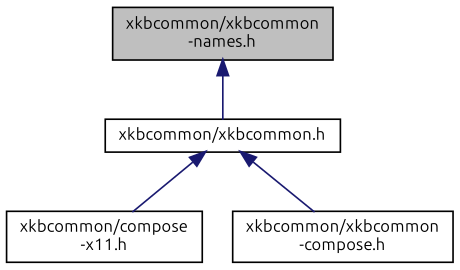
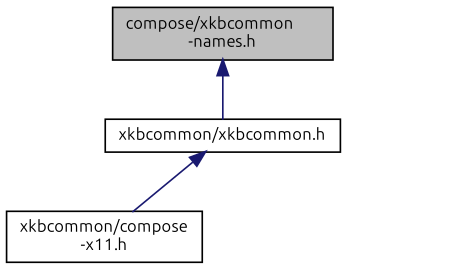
  digraph {
    fontname=Ubuntu
    node [color=black fillcolor=white fontname=Ubuntu fontsize=10 shape=record style=filled]
    edge [color=midnightblue dir=back fontname=Ubuntu fontsize=10 labelfontname=Helvetica labelfontsize=10 style=solid]
-   n1 [fillcolor=grey75 fontcolor=black height=0.2 label="xkbcommon/xkbcommon\l-names.h" width=0.4]
+   n1 [fillcolor=grey75 fontcolor=black height=0.2 label="compose/xkbcommon\l-names.h" width=0.4]
    n2 [height=0.2 label="xkbcommon/xkbcommon.h" width=0.4]
    n3 [height=0.2 label="xkbcommon/compose\l-x11.h" width=0.4]
-   n4 [height=0.2 label="xkbcommon/xkbcommon\l-compose.h" width=0.4]
    n1 -> n2
    n2 -> n3
-   n2 -> n4
  }
